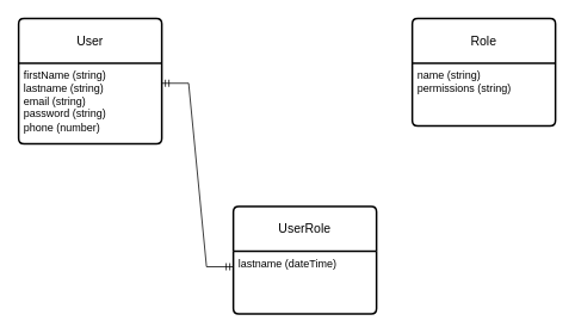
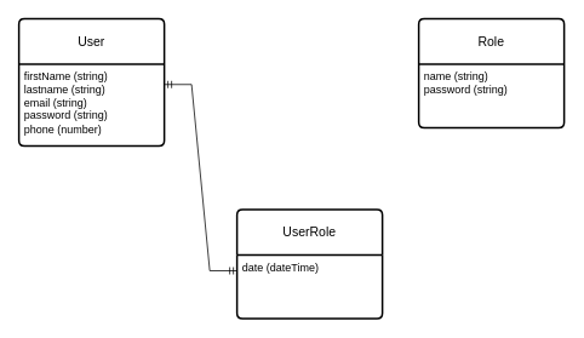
  <mxCell id="0" />
  <mxCell id="1" parent="0" />
  <mxCell id="2" value="User" style="swimlane;childLayout=stackLayout;horizontal=1;startSize=50;horizontalStack=0;rounded=1;fontSize=14;fontStyle=0;strokeWidth=2;resizeParent=0;resizeLast=1;shadow=0;dashed=0;align=center;arcSize=4;whiteSpace=wrap;html=1;" parent="1" vertex="1"><mxGeometry x="20" y="20" width="160" height="140" as="geometry" /></mxCell>
  <mxCell id="3" value="firstName (string)&lt;br&gt;lastname (string)&lt;br&gt;email (string)&lt;br&gt;password (string)&lt;br&gt;phone (number)" style="align=left;strokeColor=none;fillColor=none;spacingLeft=4;fontSize=12;verticalAlign=top;resizable=0;rotatable=0;part=1;html=1;" parent="2" vertex="1"><mxGeometry y="50" width="160" height="90" as="geometry" /></mxCell>
  <mxCell id="4" value="Role" style="swimlane;childLayout=stackLayout;horizontal=1;startSize=50;horizontalStack=0;rounded=1;fontSize=14;fontStyle=0;strokeWidth=2;resizeParent=0;resizeLast=1;shadow=0;dashed=0;align=center;arcSize=4;whiteSpace=wrap;html=1;" parent="1" vertex="1"><mxGeometry x="460" y="20" width="160" height="120" as="geometry" /></mxCell>
- <mxCell id="5" value="name (string)&lt;br&gt;permissions (string)" style="align=left;strokeColor=none;fillColor=none;spacingLeft=4;fontSize=12;verticalAlign=top;resizable=0;rotatable=0;part=1;html=1;" parent="4" vertex="1"><mxGeometry y="50" width="160" height="70" as="geometry" /></mxCell>
+ <mxCell id="5" value="name (string)&lt;br&gt;password (string)" style="align=left;strokeColor=none;fillColor=none;spacingLeft=4;fontSize=12;verticalAlign=top;resizable=0;rotatable=0;part=1;html=1;" parent="4" vertex="1"><mxGeometry y="50" width="160" height="70" as="geometry" /></mxCell>
  <mxCell id="6" value="" style="edgeStyle=entityRelationEdgeStyle;fontSize=12;html=1;endArrow=ERmandOne;startArrow=ERmandOne;rounded=0;entryX=0;entryY=0.25;entryDx=0;entryDy=0;exitX=1;exitY=0.25;exitDx=0;exitDy=0;" parent="1" source="3" edge="1" target="8"><mxGeometry width="100" height="100" relative="1" as="geometry"><mxPoint x="420" y="240" as="sourcePoint" /><mxPoint x="460" y="100" as="targetPoint" /></mxGeometry></mxCell>
  <mxCell id="7" value="UserRole" style="swimlane;childLayout=stackLayout;horizontal=1;startSize=50;horizontalStack=0;rounded=1;fontSize=14;fontStyle=0;strokeWidth=2;resizeParent=0;resizeLast=1;shadow=0;dashed=0;align=center;arcSize=4;whiteSpace=wrap;html=1;" vertex="1" parent="1"><mxGeometry x="260" y="230" width="160" height="120" as="geometry" /></mxCell>
- <mxCell id="8" value="lastname (dateTime)" style="align=left;strokeColor=none;fillColor=none;spacingLeft=4;fontSize=12;verticalAlign=top;resizable=0;rotatable=0;part=1;html=1;" vertex="1" parent="7"><mxGeometry y="50" width="160" height="70" as="geometry" /></mxCell>
+ <mxCell id="8" value="date (dateTime)" style="align=left;strokeColor=none;fillColor=none;spacingLeft=4;fontSize=12;verticalAlign=top;resizable=0;rotatable=0;part=1;html=1;" vertex="1" parent="7"><mxGeometry y="50" width="160" height="70" as="geometry" /></mxCell>
